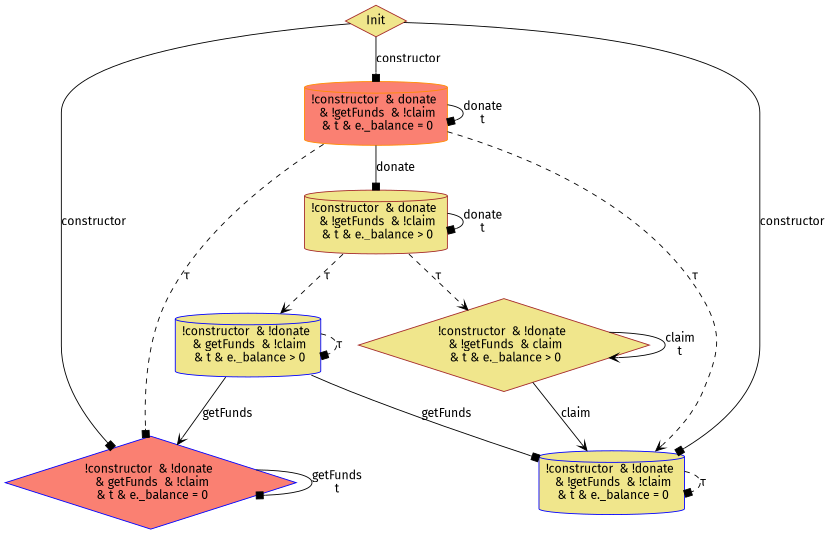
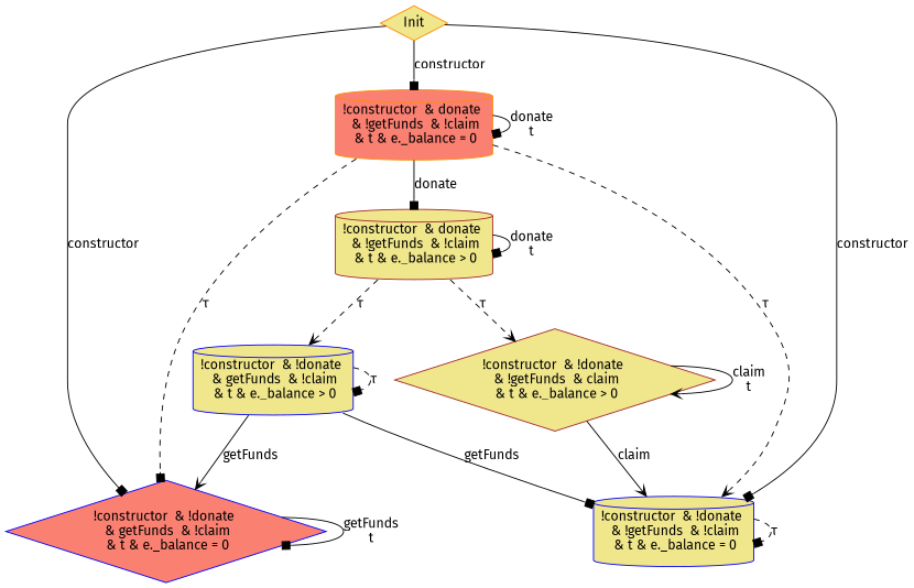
  digraph {
    fontname="Fira Sans"
    node [style=filled fillcolor=khaki color=blue shape=cylinder fontname="Fira Sans"]
    edge [color=black arrowhead=box fontname="Fira Sans"]
-   n1 [label=Init color=brown shape=diamond]
+   n1 [label=Init color=darkorange shape=diamond]
    n2 [label="!constructor  & !donate \n & getFunds  & !claim\n & t & e._balance = 0" fillcolor=salmon shape=diamond]
    n3 [label="!constructor  & donate \n & !getFunds  & !claim\n & t & e._balance = 0" fillcolor=salmon color=darkorange]
    n4 [label="!constructor  & !donate \n & !getFunds  & !claim\n & t & e._balance = 0"]
    n5 [label="!constructor  & !donate \n & !getFunds  & claim\n & t & e._balance > 0" color=brown shape=diamond]
    n6 [label="!constructor  & !donate \n & getFunds  & !claim\n & t & e._balance > 0"]
    n7 [label="!constructor  & donate \n & !getFunds  & !claim\n & t & e._balance > 0" color=brown]
    n1 -> n2 [label=constructor]
    n1 -> n3 [label=constructor]
    n1 -> n4 [label=constructor]
    n2 -> n2 [label="getFunds\nt"]
    n3 -> n2 [label="τ" style=dashed]
    n3 -> n3 [label="donate\nt"]
    n3 -> n4 [label="τ" style=dashed arrowhead=vee]
    n3 -> n7 [label=donate]
    n4 -> n4 [label="τ" style=dashed]
    n5 -> n4 [label=claim arrowhead=vee]
    n5 -> n5 [label="claim\nt" arrowhead=vee]
    n6 -> n2 [label=getFunds arrowhead=vee]
    n6 -> n4 [label=getFunds]
    n6 -> n6 [label="τ" style=dashed]
    n7 -> n5 [label="τ" style=dashed arrowhead=vee]
    n7 -> n6 [label="τ" style=dashed arrowhead=vee]
    n7 -> n7 [label="donate\nt"]
  }
